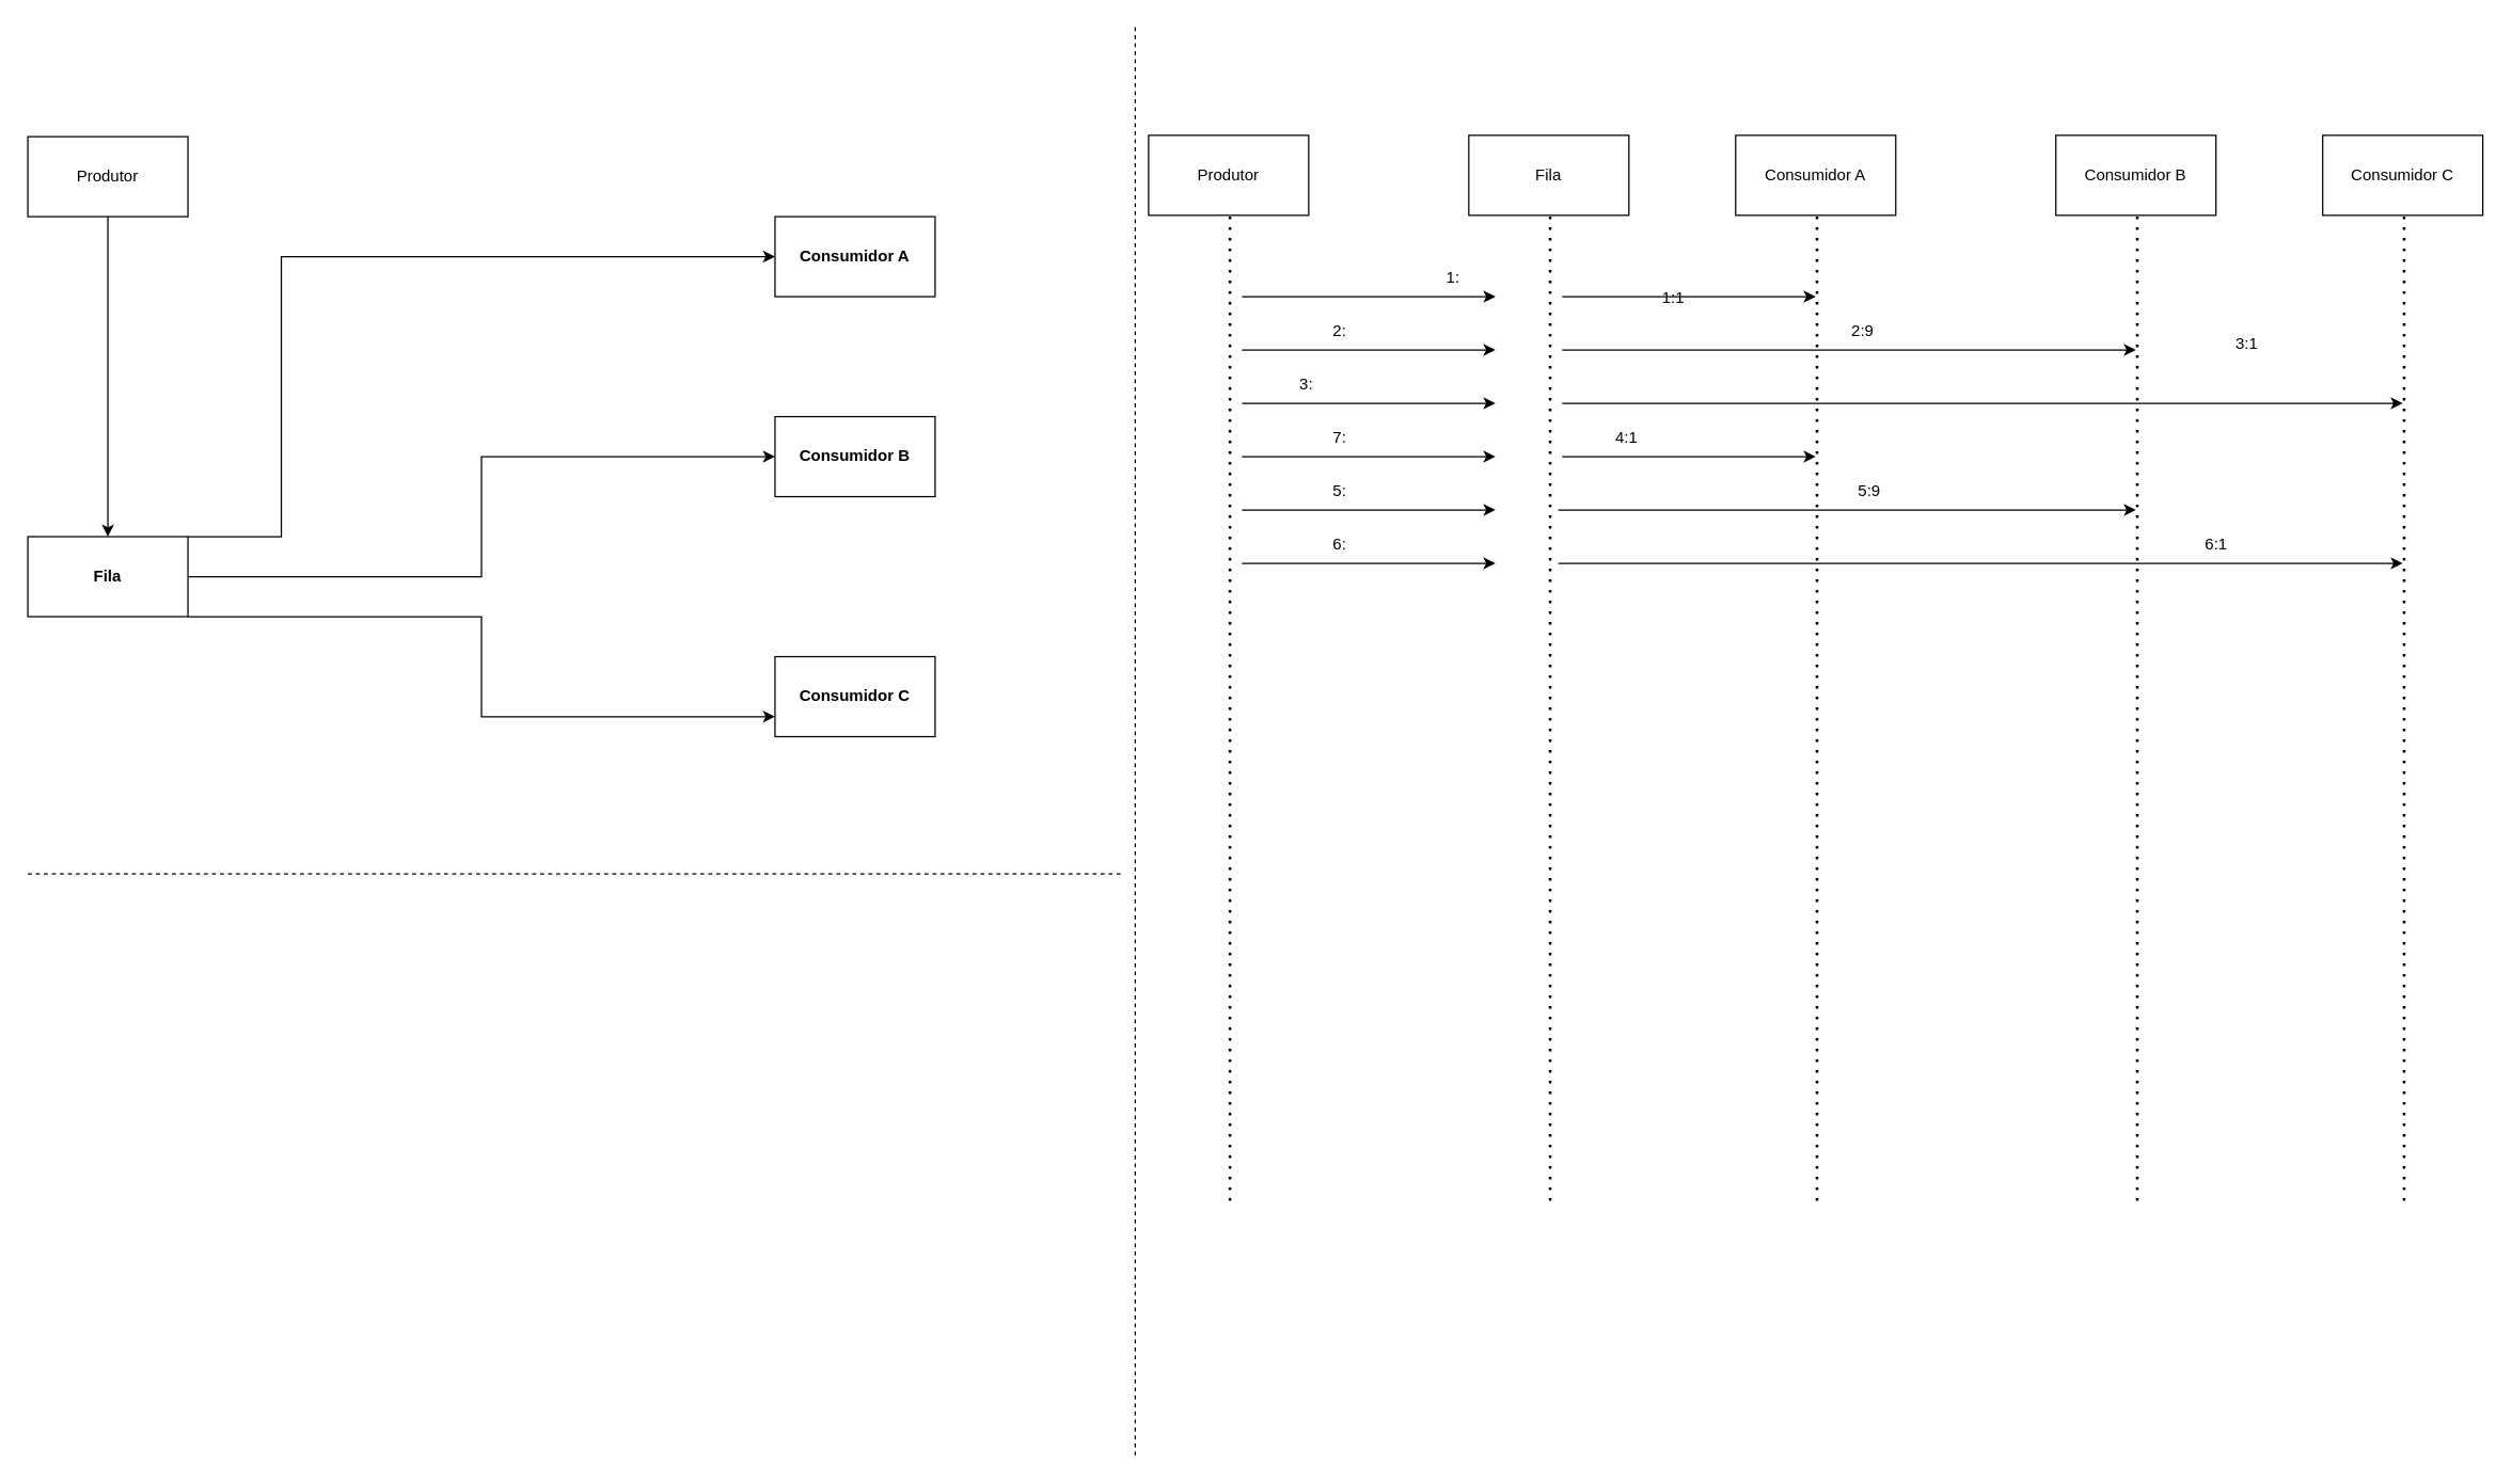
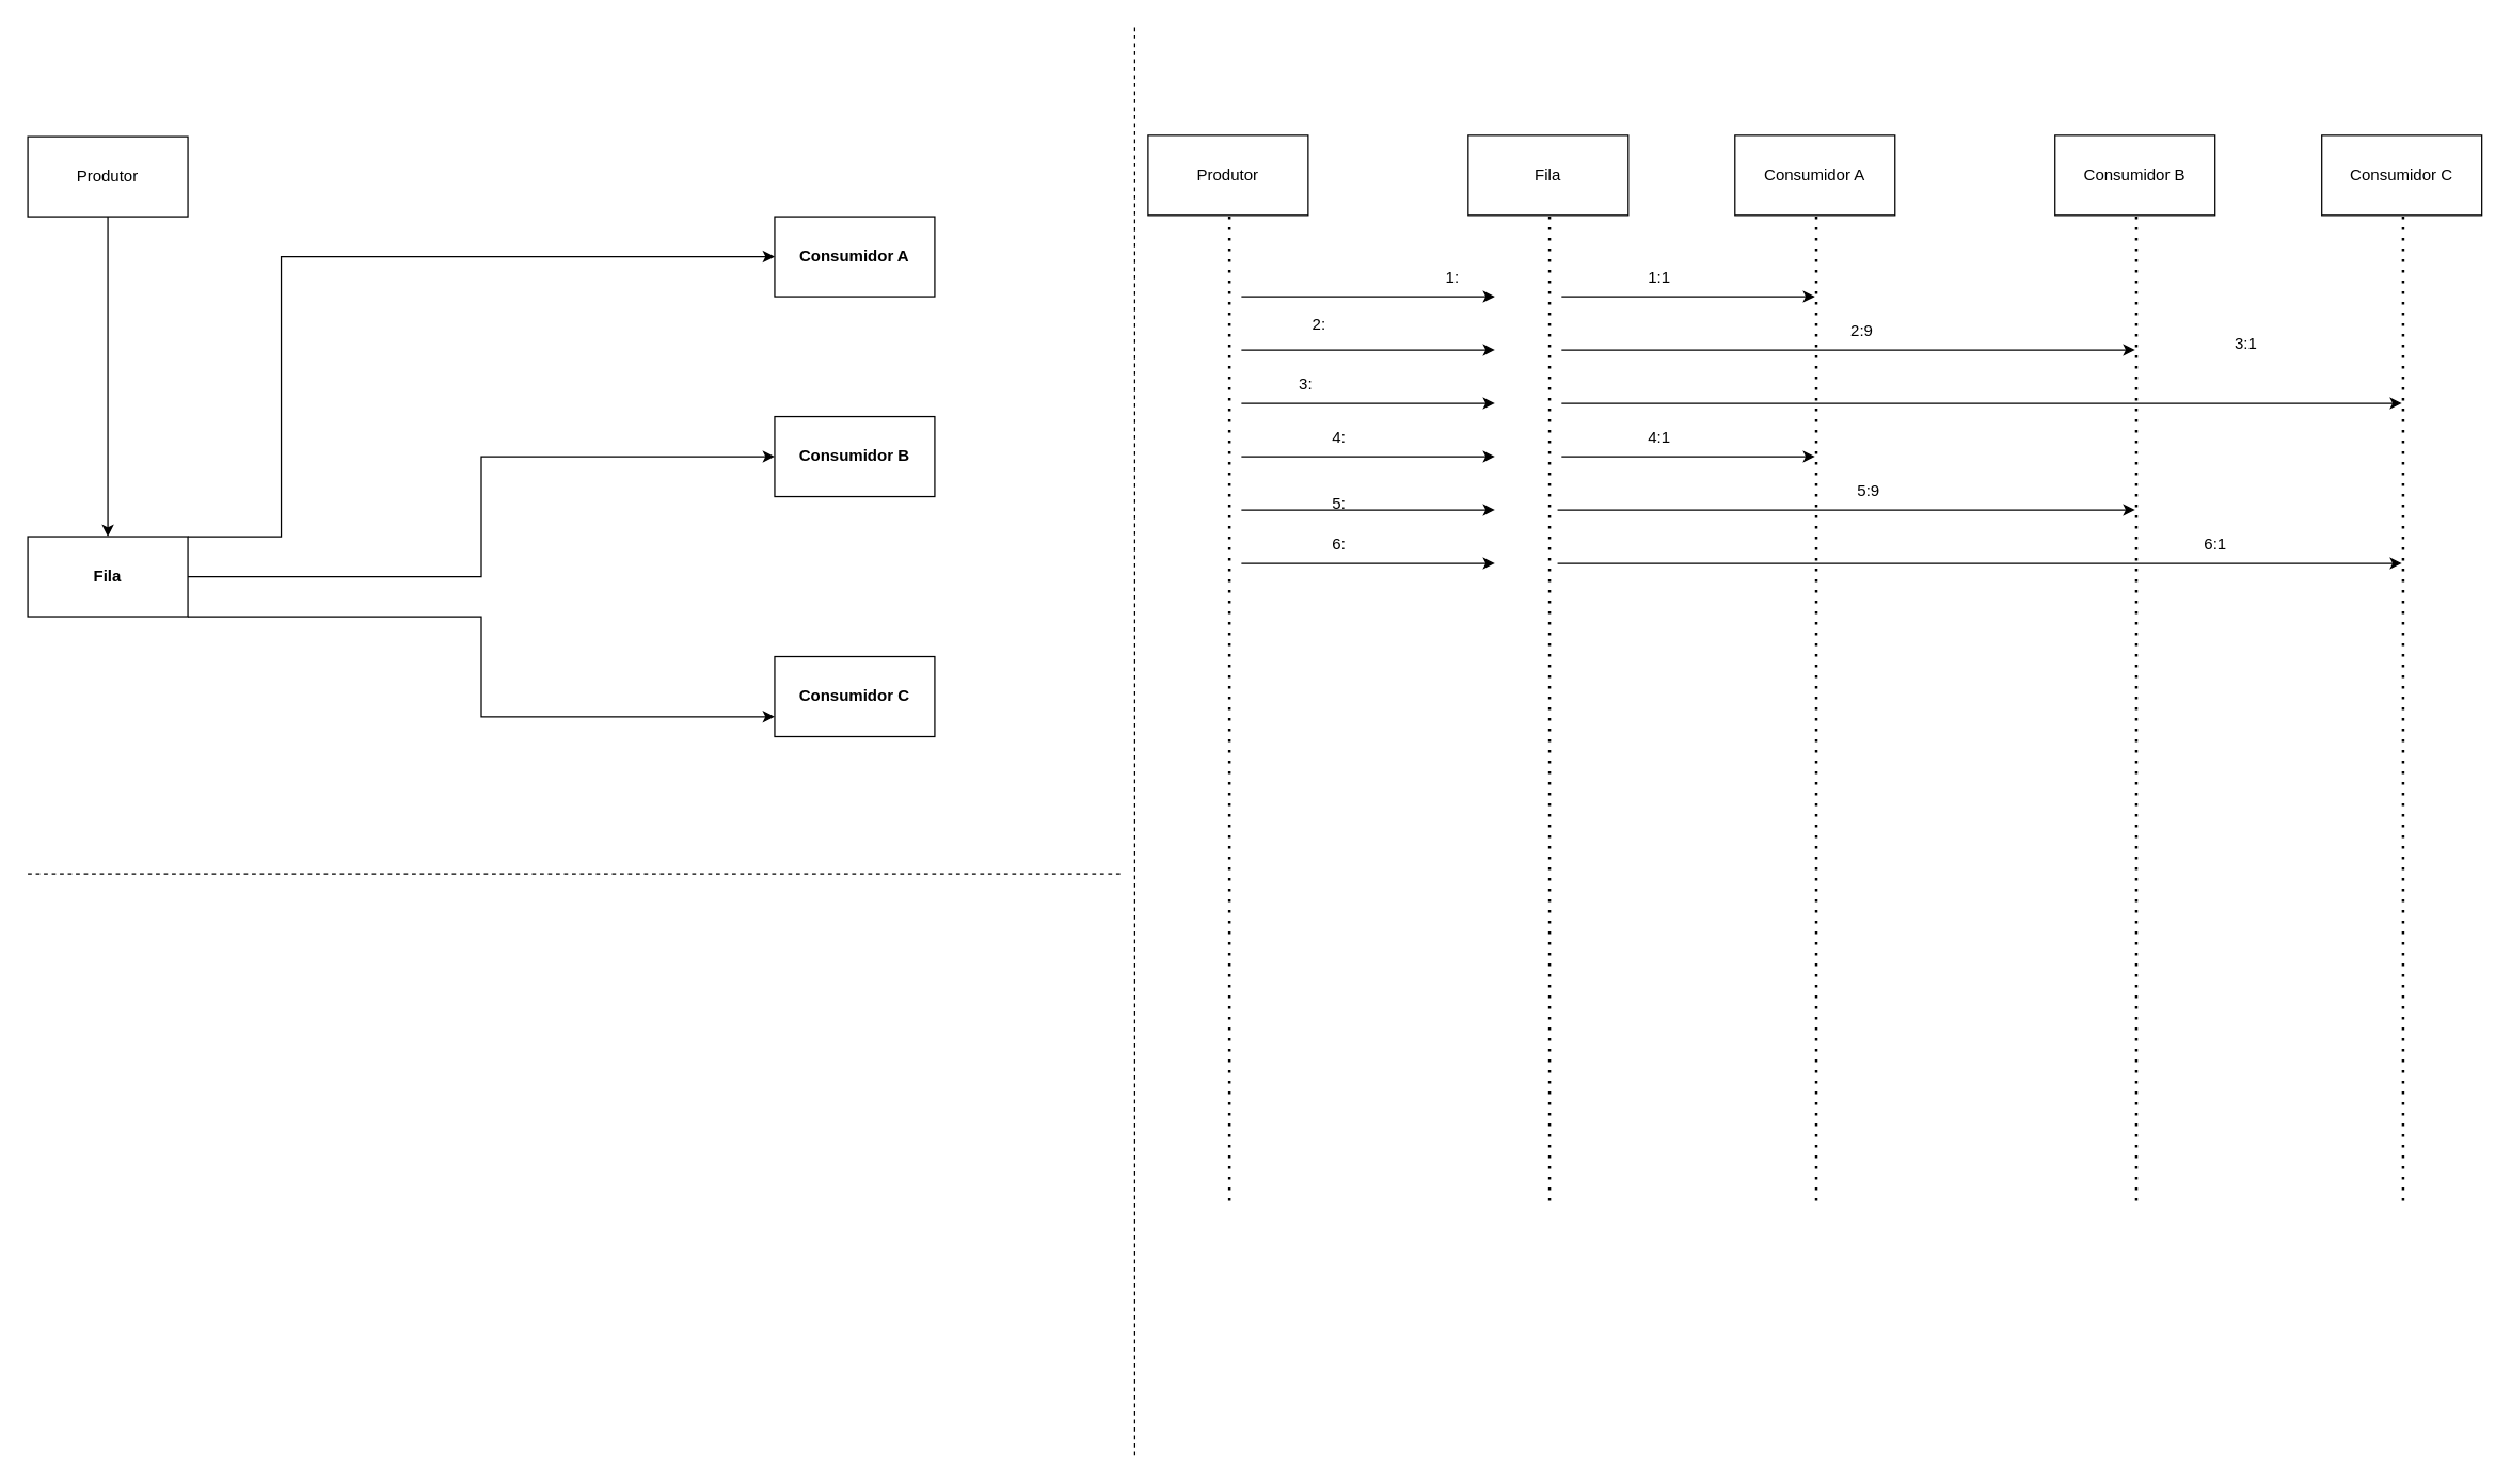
  <mxCell id="0" />
  <mxCell id="1" parent="0" />
  <mxCell id="2" style="edgeStyle=orthogonalEdgeStyle;rounded=0;orthogonalLoop=1;jettySize=auto;html=1;entryX=0.5;entryY=0;entryDx=0;entryDy=0;" parent="1" source="3" target="7" edge="1"><mxGeometry relative="1" as="geometry" /></mxCell>
  <mxCell id="3" value="Produtor" style="rounded=0;whiteSpace=wrap;html=1;" parent="1" vertex="1"><mxGeometry y="102" width="120" height="60" as="geometry" x="20" /></mxCell>
  <mxCell id="4" style="edgeStyle=orthogonalEdgeStyle;rounded=0;orthogonalLoop=1;jettySize=auto;html=1;exitX=1;exitY=0;exitDx=0;exitDy=0;entryX=0;entryY=0.5;entryDx=0;entryDy=0;" parent="1" source="7" target="8" edge="1"><mxGeometry relative="1" as="geometry"><mxPoint x="440" y="332" as="targetPoint" /><Array as="points"><mxPoint x="210" y="402" /><mxPoint x="210" y="192" /><mxPoint x="540" y="192" /></Array></mxGeometry></mxCell>
  <mxCell id="5" style="edgeStyle=orthogonalEdgeStyle;rounded=0;orthogonalLoop=1;jettySize=auto;html=1;entryX=0;entryY=0.5;entryDx=0;entryDy=0;" edge="1" parent="1" source="7" target="9"><mxGeometry relative="1" as="geometry"><mxPoint x="580" y="432" as="targetPoint" /></mxGeometry></mxCell>
  <mxCell id="6" style="edgeStyle=orthogonalEdgeStyle;rounded=0;orthogonalLoop=1;jettySize=auto;html=1;entryX=0;entryY=0.75;entryDx=0;entryDy=0;" edge="1" parent="1" source="7" target="10"><mxGeometry relative="1" as="geometry"><Array as="points"><mxPoint x="360" y="462" /><mxPoint x="360" y="537" /></Array></mxGeometry></mxCell>
  <mxCell id="7" value="Fila" style="rounded=0;whiteSpace=wrap;html=1;fontStyle=1" parent="1" vertex="1"><mxGeometry y="402" width="120" height="60" as="geometry" x="20" /></mxCell>
  <mxCell id="8" value="Consumidor A" style="rounded=0;whiteSpace=wrap;html=1;fontStyle=1" parent="1" vertex="1"><mxGeometry x="580" y="162" width="120" height="60" as="geometry" /></mxCell>
  <mxCell id="9" value="Consumidor B" style="rounded=0;whiteSpace=wrap;html=1;fontStyle=1" vertex="1" parent="1"><mxGeometry x="580" y="312" width="120" height="60" as="geometry" /></mxCell>
  <mxCell id="10" value="Consumidor C" style="rounded=0;whiteSpace=wrap;html=1;fontStyle=1" vertex="1" parent="1"><mxGeometry x="580" y="492" width="120" height="60" as="geometry" /></mxCell>
  <mxCell id="11" value="" style="endArrow=none;dashed=1;html=1;rounded=0;" edge="1" parent="1"><mxGeometry width="50" height="50" relative="1" as="geometry"><mxPoint y="655" as="sourcePoint" x="20" /><mxPoint x="840" y="655" as="targetPoint" /></mxGeometry></mxCell>
  <mxCell id="12" value="Produtor" style="rounded=0;whiteSpace=wrap;html=1;" vertex="1" parent="1"><mxGeometry x="860" y="101" width="120" height="60" as="geometry" /></mxCell>
  <mxCell id="13" value="" style="endArrow=none;dashed=1;html=1;dashPattern=1 3;strokeWidth=2;rounded=0;" edge="1" parent="1"><mxGeometry width="50" height="50" relative="1" as="geometry"><mxPoint x="921" y="900" as="sourcePoint" /><mxPoint x="921" y="162" as="targetPoint" /></mxGeometry></mxCell>
  <mxCell id="14" value="Fila" style="rounded=0;whiteSpace=wrap;html=1;" vertex="1" parent="1"><mxGeometry x="1100" y="101" width="120" height="60" as="geometry" /></mxCell>
  <mxCell id="15" value="Consumidor A" style="rounded=0;whiteSpace=wrap;html=1;" vertex="1" parent="1"><mxGeometry x="1300" y="101" width="120" height="60" as="geometry" /></mxCell>
  <mxCell id="16" value="" style="endArrow=none;dashed=1;html=1;dashPattern=1 3;strokeWidth=2;rounded=0;" edge="1" parent="1"><mxGeometry width="50" height="50" relative="1" as="geometry"><mxPoint x="1361" y="900" as="sourcePoint" /><mxPoint x="1361" y="162" as="targetPoint" /></mxGeometry></mxCell>
  <mxCell id="17" value="Consumidor B" style="rounded=0;whiteSpace=wrap;html=1;" vertex="1" parent="1"><mxGeometry x="1540" y="101" width="120" height="60" as="geometry" /></mxCell>
  <mxCell id="18" value="" style="endArrow=none;dashed=1;html=1;dashPattern=1 3;strokeWidth=2;rounded=0;" edge="1" parent="1"><mxGeometry width="50" height="50" relative="1" as="geometry"><mxPoint x="1601" y="900" as="sourcePoint" /><mxPoint x="1601" y="162" as="targetPoint" /></mxGeometry></mxCell>
  <mxCell id="19" value="Consumidor C" style="rounded=0;whiteSpace=wrap;html=1;" vertex="1" parent="1"><mxGeometry x="1740" y="101" width="120" height="60" as="geometry" /></mxCell>
  <mxCell id="20" value="" style="endArrow=none;dashed=1;html=1;dashPattern=1 3;strokeWidth=2;rounded=0;" edge="1" parent="1"><mxGeometry width="50" height="50" relative="1" as="geometry"><mxPoint x="1801" y="900" as="sourcePoint" /><mxPoint x="1801" y="162" as="targetPoint" /></mxGeometry></mxCell>
  <mxCell id="21" value="" style="endArrow=none;dashed=1;html=1;rounded=0;" edge="1" parent="1"><mxGeometry width="50" height="50" relative="1" as="geometry"><mxPoint x="850" as="sourcePoint" y="20" /><mxPoint x="850" y="1091" as="targetPoint" /></mxGeometry></mxCell>
  <mxCell id="22" value="" style="endArrow=classic;html=1;rounded=0;" edge="1" parent="1"><mxGeometry width="50" height="50" relative="1" as="geometry"><mxPoint x="930" y="222" as="sourcePoint" /><mxPoint x="1120" y="222" as="targetPoint" /></mxGeometry></mxCell>
  <mxCell id="23" value="1:" style="text;html=1;align=center;verticalAlign=middle;resizable=0;points=[];autosize=1;strokeColor=none;fillColor=none;" vertex="1" parent="1"><mxGeometry x="1073" y="198" width="30" height="20" as="geometry" /></mxCell>
  <mxCell id="24" value="" style="endArrow=classic;html=1;rounded=0;" edge="1" parent="1"><mxGeometry width="50" height="50" relative="1" as="geometry"><mxPoint x="930" y="262" as="sourcePoint" /><mxPoint x="1120" y="262" as="targetPoint" /></mxGeometry></mxCell>
- <mxCell id="25" value="2:" style="text;html=1;align=center;verticalAlign=middle;resizable=0;points=[];autosize=1;strokeColor=none;fillColor=none;" vertex="1" parent="1"><mxGeometry x="988" y="238" width="30" height="20" as="geometry" /></mxCell>
+ <mxCell id="25" value="2:" style="text;html=1;align=center;verticalAlign=middle;resizable=0;points=[];autosize=1;strokeColor=none;fillColor=none;" vertex="1" parent="1"><mxGeometry x="973" y="233" width="30" height="20" as="geometry" /></mxCell>
  <mxCell id="26" value="" style="endArrow=classic;html=1;rounded=0;" edge="1" parent="1"><mxGeometry width="50" height="50" relative="1" as="geometry"><mxPoint x="930" y="302" as="sourcePoint" /><mxPoint x="1120" y="302" as="targetPoint" /></mxGeometry></mxCell>
  <mxCell id="27" value="3:" style="text;html=1;align=center;verticalAlign=middle;resizable=0;points=[];autosize=1;strokeColor=none;fillColor=none;" vertex="1" parent="1"><mxGeometry x="963" y="278" width="30" height="20" as="geometry" /></mxCell>
  <mxCell id="28" value="" style="endArrow=classic;html=1;rounded=0;" edge="1" parent="1"><mxGeometry width="50" height="50" relative="1" as="geometry"><mxPoint x="930" y="342" as="sourcePoint" /><mxPoint x="1120" y="342" as="targetPoint" /></mxGeometry></mxCell>
- <mxCell id="29" value="7:" style="text;html=1;align=center;verticalAlign=middle;resizable=0;points=[];autosize=1;strokeColor=none;fillColor=none;" vertex="1" parent="1"><mxGeometry x="988" y="318" width="30" height="20" as="geometry" /></mxCell>
+ <mxCell id="29" value="4:" style="text;html=1;align=center;verticalAlign=middle;resizable=0;points=[];autosize=1;strokeColor=none;fillColor=none;" vertex="1" parent="1"><mxGeometry x="988" y="318" width="30" height="20" as="geometry" /></mxCell>
  <mxCell id="30" value="" style="endArrow=classic;html=1;rounded=0;" edge="1" parent="1"><mxGeometry width="50" height="50" relative="1" as="geometry"><mxPoint x="930" y="382" as="sourcePoint" /><mxPoint x="1120" y="382" as="targetPoint" /></mxGeometry></mxCell>
- <mxCell id="31" value="5:" style="text;html=1;align=center;verticalAlign=middle;resizable=0;points=[];autosize=1;strokeColor=none;fillColor=none;" vertex="1" parent="1"><mxGeometry x="988" y="358" width="30" height="20" as="geometry" /></mxCell>
+ <mxCell id="31" value="5:" style="text;html=1;align=center;verticalAlign=middle;resizable=0;points=[];autosize=1;strokeColor=none;fillColor=none;" vertex="1" parent="1"><mxGeometry x="988" y="368" width="30" height="20" as="geometry" /></mxCell>
  <mxCell id="32" value="" style="endArrow=classic;html=1;rounded=0;" edge="1" parent="1"><mxGeometry width="50" height="50" relative="1" as="geometry"><mxPoint x="930" y="422" as="sourcePoint" /><mxPoint x="1120" y="422" as="targetPoint" /></mxGeometry></mxCell>
  <mxCell id="33" value="6:" style="text;html=1;align=center;verticalAlign=middle;resizable=0;points=[];autosize=1;strokeColor=none;fillColor=none;" vertex="1" parent="1"><mxGeometry x="988" y="398" width="30" height="20" as="geometry" /></mxCell>
  <mxCell id="34" value="" style="endArrow=none;dashed=1;html=1;dashPattern=1 3;strokeWidth=2;rounded=0;" edge="1" parent="1"><mxGeometry width="50" height="50" relative="1" as="geometry"><mxPoint x="1161" y="900" as="sourcePoint" /><mxPoint x="1161" y="162" as="targetPoint" /></mxGeometry></mxCell>
  <mxCell id="35" value="" style="endArrow=classic;html=1;rounded=0;" edge="1" parent="1"><mxGeometry width="50" height="50" relative="1" as="geometry"><mxPoint x="1170" y="222" as="sourcePoint" /><mxPoint x="1360" y="222" as="targetPoint" /></mxGeometry></mxCell>
- <mxCell id="36" value="1:1" style="text;html=1;align=center;verticalAlign=middle;resizable=0;points=[];autosize=1;strokeColor=none;fillColor=none;" vertex="1" parent="1"><mxGeometry x="1238" y="213" width="30" height="20" as="geometry" /></mxCell>
+ <mxCell id="36" value="1:1" style="text;html=1;align=center;verticalAlign=middle;resizable=0;points=[];autosize=1;strokeColor=none;fillColor=none;" vertex="1" parent="1"><mxGeometry x="1228" y="198" width="30" height="20" as="geometry" /></mxCell>
  <mxCell id="37" value="" style="endArrow=classic;html=1;rounded=0;" edge="1" parent="1"><mxGeometry width="50" height="50" relative="1" as="geometry"><mxPoint x="1170" y="262" as="sourcePoint" /><mxPoint x="1600" y="262" as="targetPoint" /></mxGeometry></mxCell>
  <mxCell id="38" value="2:9" style="text;html=1;align=center;verticalAlign=middle;resizable=0;points=[];autosize=1;strokeColor=none;fillColor=none;" vertex="1" parent="1"><mxGeometry x="1380" y="238" width="30" height="20" as="geometry" /></mxCell>
  <mxCell id="39" value="" style="endArrow=classic;html=1;rounded=0;" edge="1" parent="1"><mxGeometry width="50" height="50" relative="1" as="geometry"><mxPoint x="1170" y="302" as="sourcePoint" /><mxPoint x="1800" y="302" as="targetPoint" /></mxGeometry></mxCell>
  <mxCell id="40" value="3:1" style="text;html=1;align=center;verticalAlign=middle;resizable=0;points=[];autosize=1;strokeColor=none;fillColor=none;" vertex="1" parent="1"><mxGeometry x="1668" y="248" width="30" height="20" as="geometry" /></mxCell>
  <mxCell id="41" value="" style="endArrow=classic;html=1;rounded=0;" edge="1" parent="1"><mxGeometry width="50" height="50" relative="1" as="geometry"><mxPoint x="1170" y="342" as="sourcePoint" /><mxPoint x="1360" y="342" as="targetPoint" /></mxGeometry></mxCell>
- <mxCell id="42" value="4:1" style="text;html=1;align=center;verticalAlign=middle;resizable=0;points=[];autosize=1;strokeColor=none;fillColor=none;" vertex="1" parent="1"><mxGeometry x="1203" y="318" width="30" height="20" as="geometry" /></mxCell>
+ <mxCell id="42" value="4:1" style="text;html=1;align=center;verticalAlign=middle;resizable=0;points=[];autosize=1;strokeColor=none;fillColor=none;" vertex="1" parent="1"><mxGeometry x="1228" y="318" width="30" height="20" as="geometry" /></mxCell>
  <mxCell id="43" value="" style="endArrow=classic;html=1;rounded=0;" edge="1" parent="1"><mxGeometry width="50" height="50" relative="1" as="geometry"><mxPoint x="1167" y="382" as="sourcePoint" /><mxPoint x="1600" y="382" as="targetPoint" /></mxGeometry></mxCell>
  <mxCell id="44" value="5:9" style="text;html=1;align=center;verticalAlign=middle;resizable=0;points=[];autosize=1;strokeColor=none;fillColor=none;" vertex="1" parent="1"><mxGeometry x="1385" y="358" width="30" height="20" as="geometry" /></mxCell>
  <mxCell id="45" value="" style="endArrow=classic;html=1;rounded=0;" edge="1" parent="1"><mxGeometry width="50" height="50" relative="1" as="geometry"><mxPoint x="1167" y="422" as="sourcePoint" /><mxPoint x="1800" y="422" as="targetPoint" /></mxGeometry></mxCell>
  <mxCell id="46" value="6:1" style="text;html=1;align=center;verticalAlign=middle;resizable=0;points=[];autosize=1;strokeColor=none;fillColor=none;" vertex="1" parent="1"><mxGeometry x="1645" y="398" width="30" height="20" as="geometry" /></mxCell>
